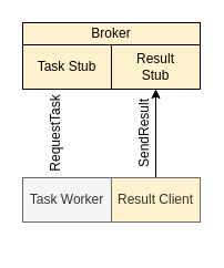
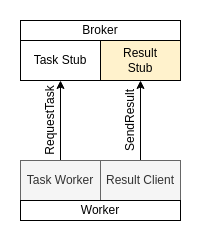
  <mxCell id="0" />
  <mxCell id="1" parent="0" />
+ <mxCell id="2" value="" style="endArrow=classic;html=1;entryX=0.5;entryY=1;entryDx=0;entryDy=0;exitX=0.5;exitY=0;exitDx=0;exitDy=0;" edge="1" parent="1" source="6" target="9"><mxGeometry width="50" height="50" relative="1" as="geometry"><mxPoint x="40" y="160" as="sourcePoint" /><mxPoint x="40" y="80" as="targetPoint" /></mxGeometry></mxCell>
  <mxCell id="3" value="RequestTask" style="text;html=1;strokeColor=none;fillColor=none;align=center;verticalAlign=middle;whiteSpace=wrap;rounded=0;rotation=-90;" vertex="1" parent="1"><mxGeometry x="30" y="110" width="40" height="20" as="geometry" /></mxCell>
  <mxCell id="4" value="" style="endArrow=classic;html=1;entryX=0.5;entryY=1;entryDx=0;entryDy=0;exitX=0.5;exitY=0;exitDx=0;exitDy=0;" edge="1" parent="1"><mxGeometry width="50" height="50" relative="1" as="geometry"><mxPoint x="140" y="160" as="sourcePoint" /><mxPoint x="140" y="80" as="targetPoint" /></mxGeometry></mxCell>
  <mxCell id="5" value="SendResult" style="text;html=1;strokeColor=none;fillColor=none;align=center;verticalAlign=middle;whiteSpace=wrap;rounded=0;rotation=-90;" vertex="1" parent="1"><mxGeometry x="110" y="110" width="40" height="20" as="geometry" /></mxCell>
  <mxCell id="6" value="Task Worker" style="rounded=0;whiteSpace=wrap;html=1;fillColor=#f5f5f5;strokeColor=#666666;fontColor=#333333;" vertex="1" parent="1"><mxGeometry x="20" y="160" width="80" height="40" as="geometry" /></mxCell>
- <mxCell id="7" value="Result Client" style="rounded=0;whiteSpace=wrap;html=1;fillColor=#fff2cc;strokeColor=#666666;fontColor=#333333;" vertex="1" parent="1"><mxGeometry x="100" y="160" width="80" height="40" as="geometry" /></mxCell>
- <mxCell id="9" value="Task Stub" style="rounded=0;whiteSpace=wrap;html=1;fillColor=#fff2cc;" vertex="1" parent="1"><mxGeometry x="20" y="40" width="80" height="40" as="geometry" /></mxCell>
+ <mxCell id="7" value="Result Client" style="rounded=0;whiteSpace=wrap;html=1;fillColor=#f5f5f5;strokeColor=#666666;fontColor=#333333;" vertex="1" parent="1"><mxGeometry x="100" y="160" width="80" height="40" as="geometry" /></mxCell>
+ <mxCell id="8" value="Worker" style="rounded=0;whiteSpace=wrap;html=1;" vertex="1" parent="1"><mxGeometry x="20" y="200" width="160" height="20" as="geometry" /></mxCell>
+ <mxCell id="9" value="Task Stub" style="rounded=0;whiteSpace=wrap;html=1;" vertex="1" parent="1"><mxGeometry x="20" y="40" width="80" height="40" as="geometry" /></mxCell>
  <mxCell id="10" value="Result&lt;br&gt;Stub" style="rounded=0;whiteSpace=wrap;html=1;fillColor=#fff2cc;" vertex="1" parent="1"><mxGeometry x="100" y="40" width="80" height="40" as="geometry" /></mxCell>
- <mxCell id="11" value="Broker" style="rounded=0;whiteSpace=wrap;html=1;fillColor=#fff2cc;" vertex="1" parent="1"><mxGeometry x="20" y="20" width="160" height="20" as="geometry" /></mxCell>
+ <mxCell id="11" value="Broker" style="rounded=0;whiteSpace=wrap;html=1;" vertex="1" parent="1"><mxGeometry x="20" y="20" width="160" height="20" as="geometry" /></mxCell>
